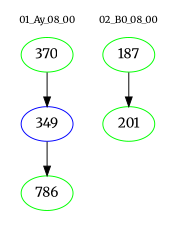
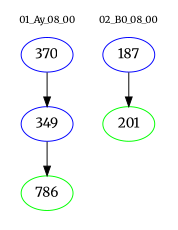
  digraph {
    fontname=Merriweather
    node [color=green fontname=Merriweather]
    edge [color=black fontname=Merriweather]
-   n1 [label=370]
+   n1 [color=blue label=370]
    n2 [color=blue label=349]
    n3 [label=786]
-   n4 [label=187]
+   n4 [color=blue label=187]
    n5 [label=201]
    subgraph cluster_1 {
      color=white
      fontsize=10
      label="01_Ay_08_00"
      n1
      n2
      n3
    }
    subgraph cluster_2 {
      color=white
      fontsize=10
      label="02_B0_08_00"
      n4
      n5
    }
    n1 -> n2
    n2 -> n3
    n4 -> n5
  }
